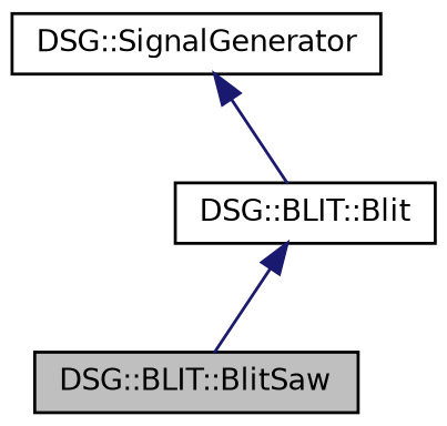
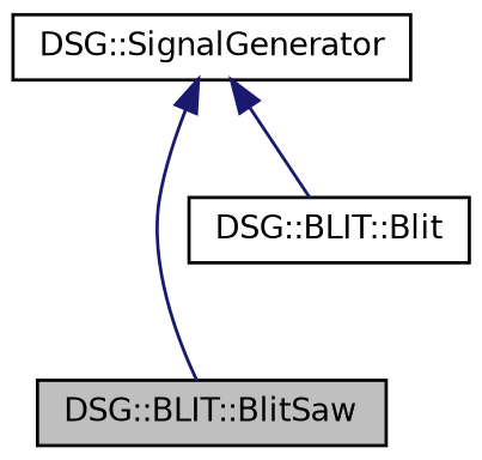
  digraph {
    node [color=black fillcolor=white fontname=Helvetica fontsize=10 shape=record style=filled]
    edge [color=midnightblue dir=back fontname=Helvetica fontsize=10 labelfontname=Helvetica labelfontsize=10 style=solid]
    n1 [fillcolor=grey75 fontcolor=black height=0.2 label="DSG::BLIT::BlitSaw" width=0.4]
    n2 [height=0.2 label="DSG::BLIT::Blit" width=0.4]
    n3 [height=0.2 label="DSG::SignalGenerator" width=0.4]
-   n2 -> n1
+   n3 -> n1
    n3 -> n2
  }
